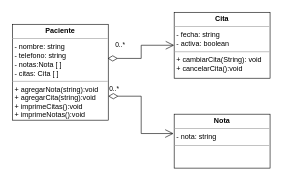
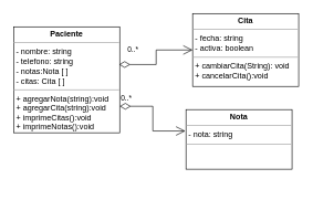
  <mxCell id="0" />
  <mxCell id="1" parent="0" />
  <mxCell id="2" value="&lt;p style=&quot;margin: 0px ; margin-top: 4px ; text-align: center&quot;&gt;&lt;b&gt;Paciente&lt;/b&gt;&lt;/p&gt;&lt;hr size=&quot;1&quot;&gt;&lt;p style=&quot;margin: 0px ; margin-left: 4px&quot;&gt;- nombre: string&lt;/p&gt;&lt;p style=&quot;margin: 0px ; margin-left: 4px&quot;&gt;- telefono: string&lt;/p&gt;&lt;p style=&quot;margin: 0px ; margin-left: 4px&quot;&gt;- notas:Nota [ ]&lt;/p&gt;&lt;p style=&quot;margin: 0px ; margin-left: 4px&quot;&gt;- citas: Cita [ ]&lt;/p&gt;&lt;hr size=&quot;1&quot;&gt;&lt;p style=&quot;margin: 0px ; margin-left: 4px&quot;&gt;+ agregarNota(string):void&lt;/p&gt;&lt;p style=&quot;margin: 0px ; margin-left: 4px&quot;&gt;+ agregarCita(string):void&lt;/p&gt;&lt;p style=&quot;margin: 0px ; margin-left: 4px&quot;&gt;+ imprimeCitas():void&lt;/p&gt;&lt;p style=&quot;margin: 0px ; margin-left: 4px&quot;&gt;+ imprimeNotas():void&lt;/p&gt;&lt;p style=&quot;margin: 0px ; margin-left: 4px&quot;&gt;&lt;br&gt;&lt;/p&gt;" style="verticalAlign=top;align=left;overflow=fill;fontSize=12;fontFamily=Helvetica;html=1;" vertex="1" parent="1"><mxGeometry x="20" y="40" width="160" height="160" as="geometry" /></mxCell>
  <mxCell id="3" value="&lt;p style=&quot;margin: 0px ; margin-top: 4px ; text-align: center&quot;&gt;&lt;b&gt;Cita&lt;/b&gt;&lt;/p&gt;&lt;hr size=&quot;1&quot;&gt;&lt;p style=&quot;margin: 0px ; margin-left: 4px&quot;&gt;- fecha: string&lt;/p&gt;&lt;p style=&quot;margin: 0px ; margin-left: 4px&quot;&gt;- activa: boolean&lt;/p&gt;&lt;hr size=&quot;1&quot;&gt;&lt;p style=&quot;margin: 0px ; margin-left: 4px&quot;&gt;+ cambiarCita(String): void&lt;/p&gt;&lt;p style=&quot;margin: 0px ; margin-left: 4px&quot;&gt;+ cancelarCita():void&lt;/p&gt;" style="verticalAlign=top;align=left;overflow=fill;fontSize=12;fontFamily=Helvetica;html=1;" vertex="1" parent="1"><mxGeometry x="290" y="20" width="160" height="110" as="geometry" /></mxCell>
- <mxCell id="4" value="&lt;p style=&quot;margin: 0px ; margin-top: 4px ; text-align: center&quot;&gt;&lt;b&gt;Nota&lt;/b&gt;&lt;/p&gt;&lt;hr size=&quot;1&quot;&gt;&lt;p style=&quot;margin: 0px ; margin-left: 4px&quot;&gt;- nota: string&lt;/p&gt;&lt;hr size=&quot;1&quot;&gt;&lt;p style=&quot;margin: 0px ; margin-left: 4px&quot;&gt;&lt;br&gt;&lt;/p&gt;" style="verticalAlign=top;align=left;overflow=fill;fontSize=12;fontFamily=Helvetica;html=1;" vertex="1" parent="1"><mxGeometry x="290" y="190" width="160" height="90" as="geometry" /></mxCell>
+ <mxCell id="4" value="&lt;p style=&quot;margin: 0px ; margin-top: 4px ; text-align: center&quot;&gt;&lt;b&gt;Nota&lt;/b&gt;&lt;/p&gt;&lt;hr size=&quot;1&quot;&gt;&lt;p style=&quot;margin: 0px ; margin-left: 4px&quot;&gt;- nota: string&lt;/p&gt;&lt;hr size=&quot;1&quot;&gt;&lt;p style=&quot;margin: 0px ; margin-left: 4px&quot;&gt;&lt;br&gt;&lt;/p&gt;" style="verticalAlign=top;align=left;overflow=fill;fontSize=12;fontFamily=Helvetica;html=1;" vertex="1" parent="1"><mxGeometry x="280" y="165" width="160" height="90" as="geometry" /></mxCell>
  <mxCell id="5" value="0..*" style="endArrow=open;html=1;endSize=12;startArrow=diamondThin;startSize=14;startFill=0;edgeStyle=orthogonalEdgeStyle;align=left;verticalAlign=bottom;rounded=0;exitX=0.994;exitY=0.356;exitDx=0;exitDy=0;exitPerimeter=0;" edge="1" parent="1" source="2" target="3"><mxGeometry x="-0.831" y="13" relative="1" as="geometry"><mxPoint x="280" y="240" as="sourcePoint" /><mxPoint x="240" y="70" as="targetPoint" /><mxPoint as="offset" /></mxGeometry></mxCell>
  <mxCell id="6" value="0..*" style="endArrow=open;html=1;endSize=12;startArrow=diamondThin;startSize=14;startFill=0;edgeStyle=orthogonalEdgeStyle;align=left;verticalAlign=bottom;rounded=0;exitX=1;exitY=0.75;exitDx=0;exitDy=0;entryX=-0.006;entryY=0.359;entryDx=0;entryDy=0;entryPerimeter=0;" edge="1" parent="1" source="2" target="4"><mxGeometry x="-1" y="3" relative="1" as="geometry"><mxPoint x="280" y="240" as="sourcePoint" /><mxPoint x="440" y="240" as="targetPoint" /></mxGeometry></mxCell>
